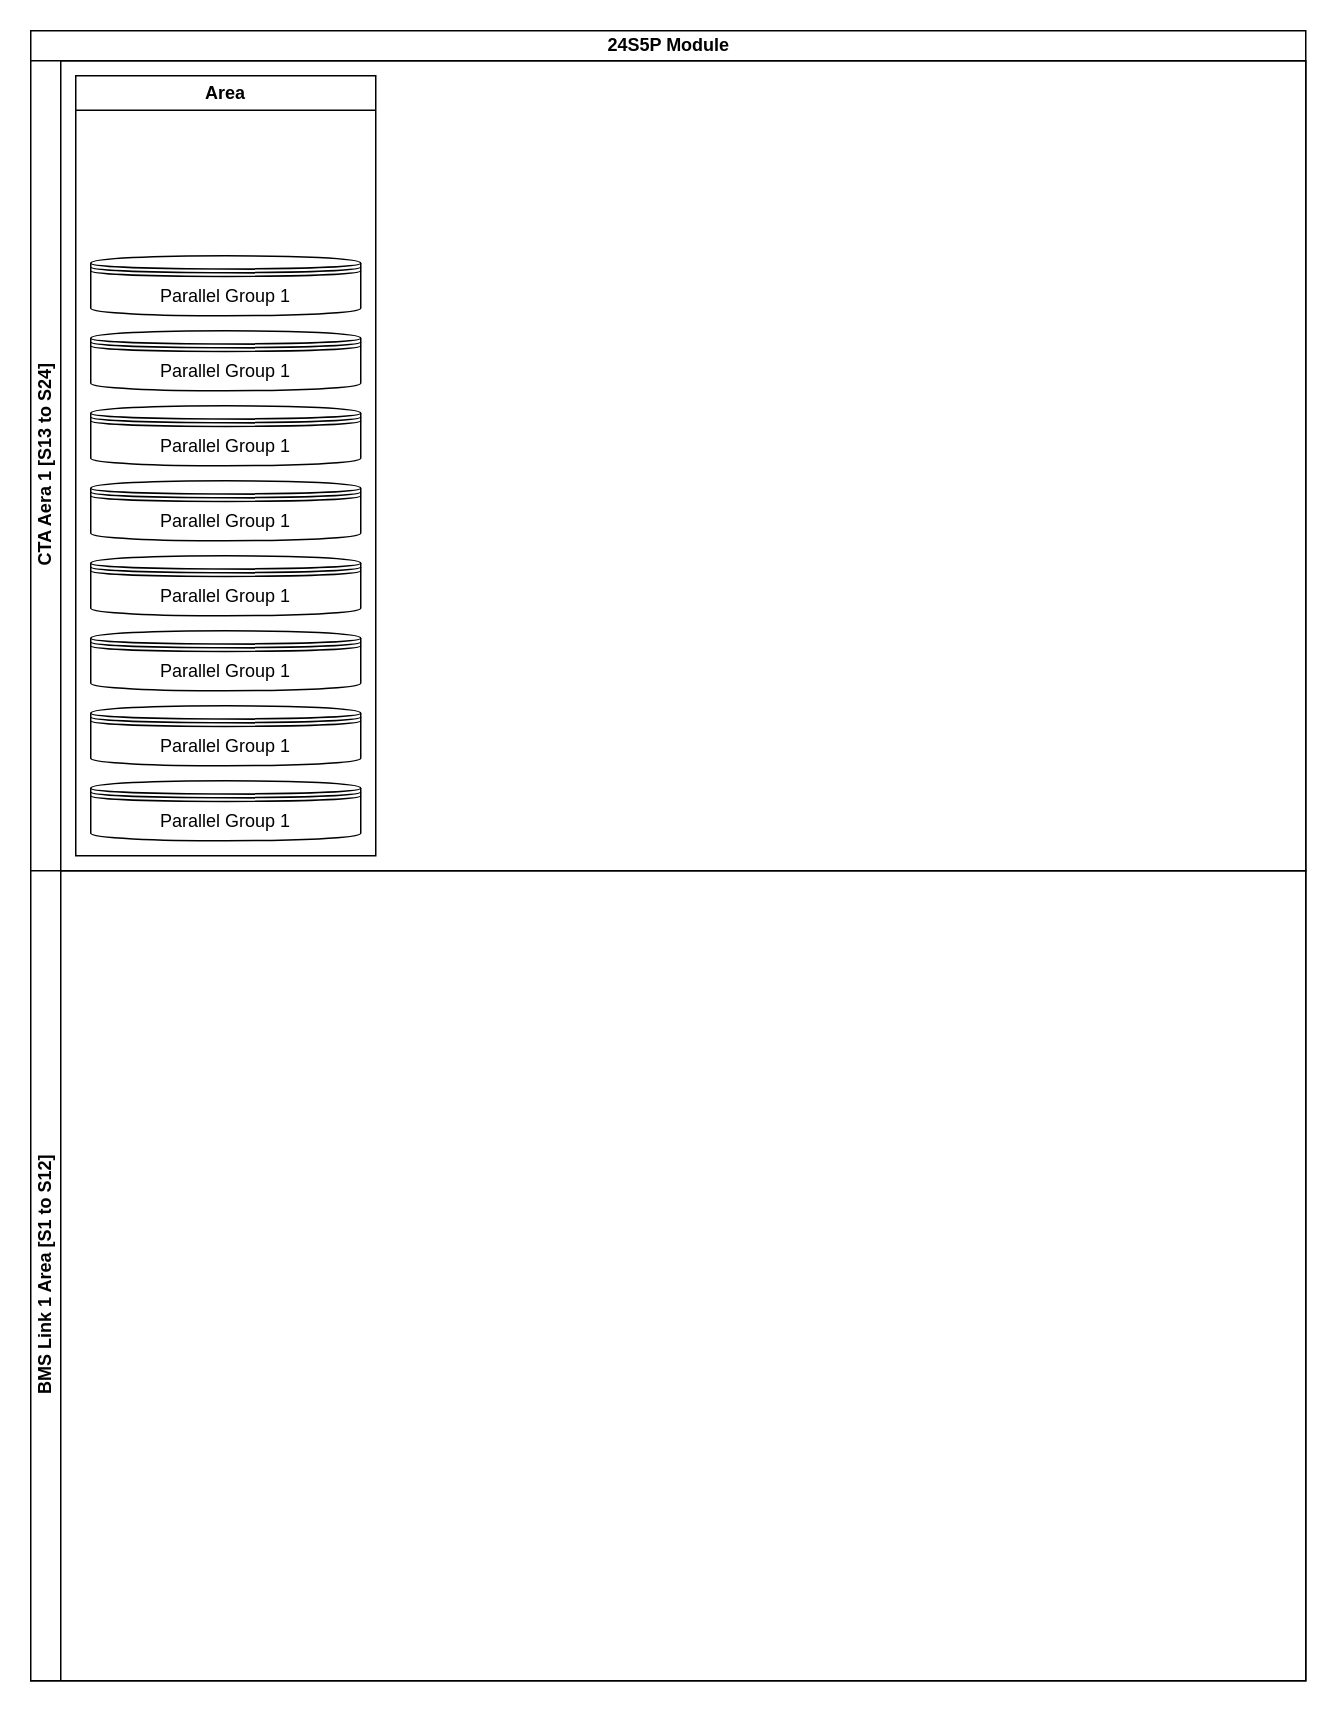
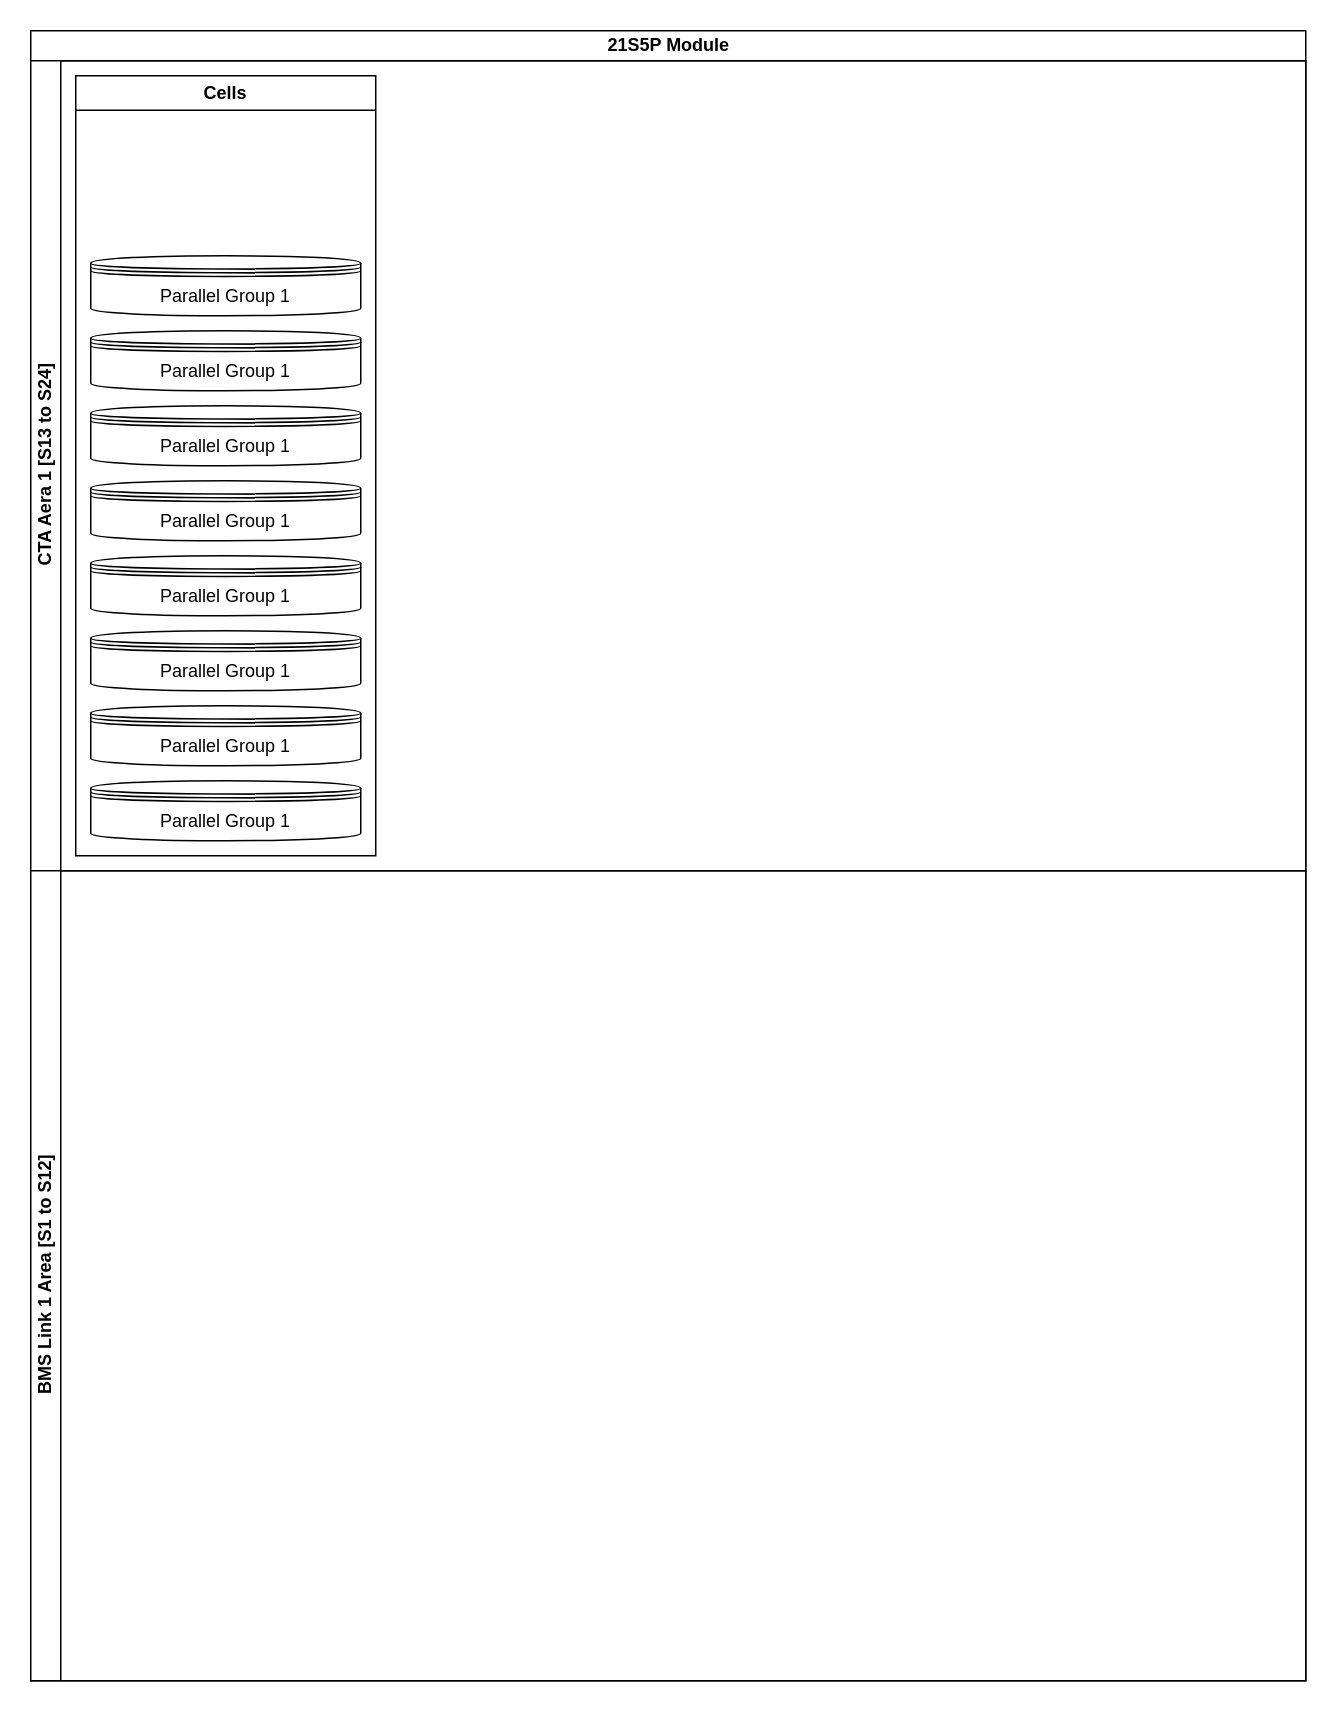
  <mxCell id="0" />
  <mxCell id="1" parent="0" />
- <mxCell id="2" value="24S5P Module" style="swimlane;childLayout=stackLayout;resizeParent=1;resizeParentMax=0;horizontal=1;startSize=20;horizontalStack=0;html=1;" vertex="1" parent="1"><mxGeometry width="850" height="1100" as="geometry" x="20" y="20" /></mxCell>
+ <mxCell id="2" value="21S5P Module" style="swimlane;childLayout=stackLayout;resizeParent=1;resizeParentMax=0;horizontal=1;startSize=20;horizontalStack=0;html=1;" vertex="1" parent="1"><mxGeometry width="850" height="1100" as="geometry" x="20" y="20" /></mxCell>
  <mxCell id="3" value="CTA Aera 1 [S13 to S24]" style="swimlane;startSize=20;horizontal=0;html=1;" vertex="1" parent="2"><mxGeometry y="20" width="850" height="540" as="geometry" /></mxCell>
- <mxCell id="4" value="Area" style="swimlane;whiteSpace=wrap;html=1;" vertex="1" parent="3"><mxGeometry x="30" y="10" width="200" height="520" as="geometry" /></mxCell>
+ <mxCell id="4" value="Cells" style="swimlane;whiteSpace=wrap;html=1;" vertex="1" parent="3"><mxGeometry x="30" y="10" width="200" height="520" as="geometry" /></mxCell>
  <mxCell id="5" value="Parallel Group 1" style="shape=datastore;whiteSpace=wrap;html=1;" vertex="1" parent="4"><mxGeometry x="10" y="470" width="180" height="40" as="geometry" /></mxCell>
  <mxCell id="6" value="Parallel Group 1" style="shape=datastore;whiteSpace=wrap;html=1;" vertex="1" parent="4"><mxGeometry x="10" y="420" width="180" height="40" as="geometry" /></mxCell>
  <mxCell id="7" value="Parallel Group 1" style="shape=datastore;whiteSpace=wrap;html=1;" vertex="1" parent="4"><mxGeometry x="10" y="370" width="180" height="40" as="geometry" /></mxCell>
  <mxCell id="8" value="Parallel Group 1" style="shape=datastore;whiteSpace=wrap;html=1;" vertex="1" parent="4"><mxGeometry x="10" y="320" width="180" height="40" as="geometry" /></mxCell>
  <mxCell id="9" value="Parallel Group 1" style="shape=datastore;whiteSpace=wrap;html=1;" vertex="1" parent="4"><mxGeometry x="10" y="270" width="180" height="40" as="geometry" /></mxCell>
  <mxCell id="10" value="Parallel Group 1" style="shape=datastore;whiteSpace=wrap;html=1;" vertex="1" parent="4"><mxGeometry x="10" y="220" width="180" height="40" as="geometry" /></mxCell>
  <mxCell id="11" value="Parallel Group 1" style="shape=datastore;whiteSpace=wrap;html=1;" vertex="1" parent="4"><mxGeometry x="10" y="170" width="180" height="40" as="geometry" /></mxCell>
  <mxCell id="12" value="Parallel Group 1" style="shape=datastore;whiteSpace=wrap;html=1;" vertex="1" parent="4"><mxGeometry x="10" y="120" width="180" height="40" as="geometry" /></mxCell>
  <mxCell id="13" value="BMS Link 1 Area [S1 to S12]" style="swimlane;startSize=20;horizontal=0;html=1;" vertex="1" parent="2"><mxGeometry y="560" width="850" height="540" as="geometry" /></mxCell>
